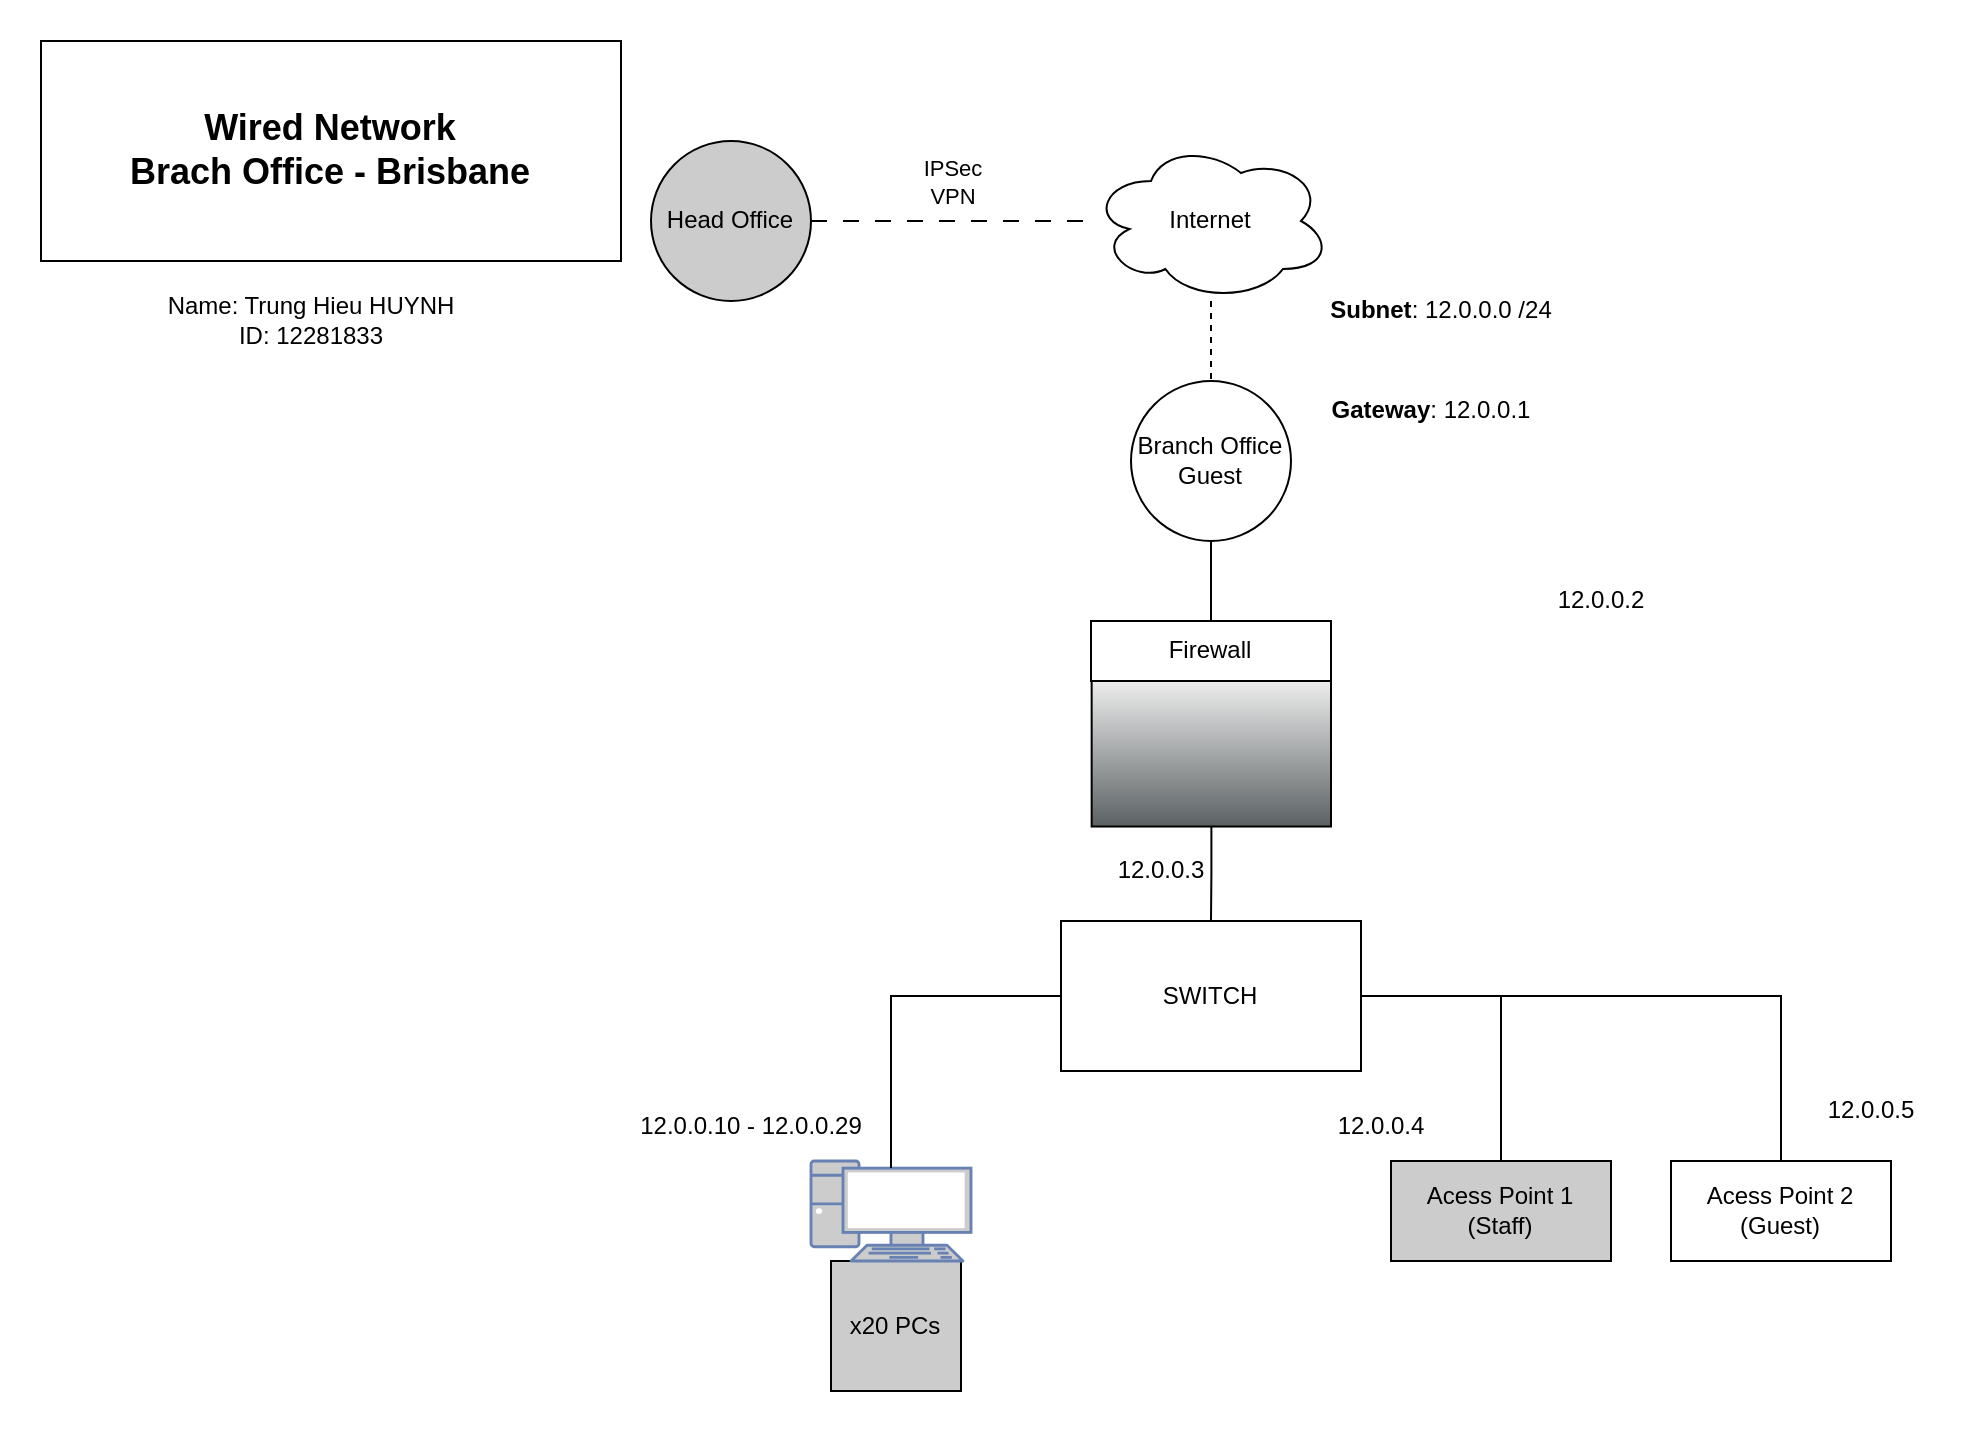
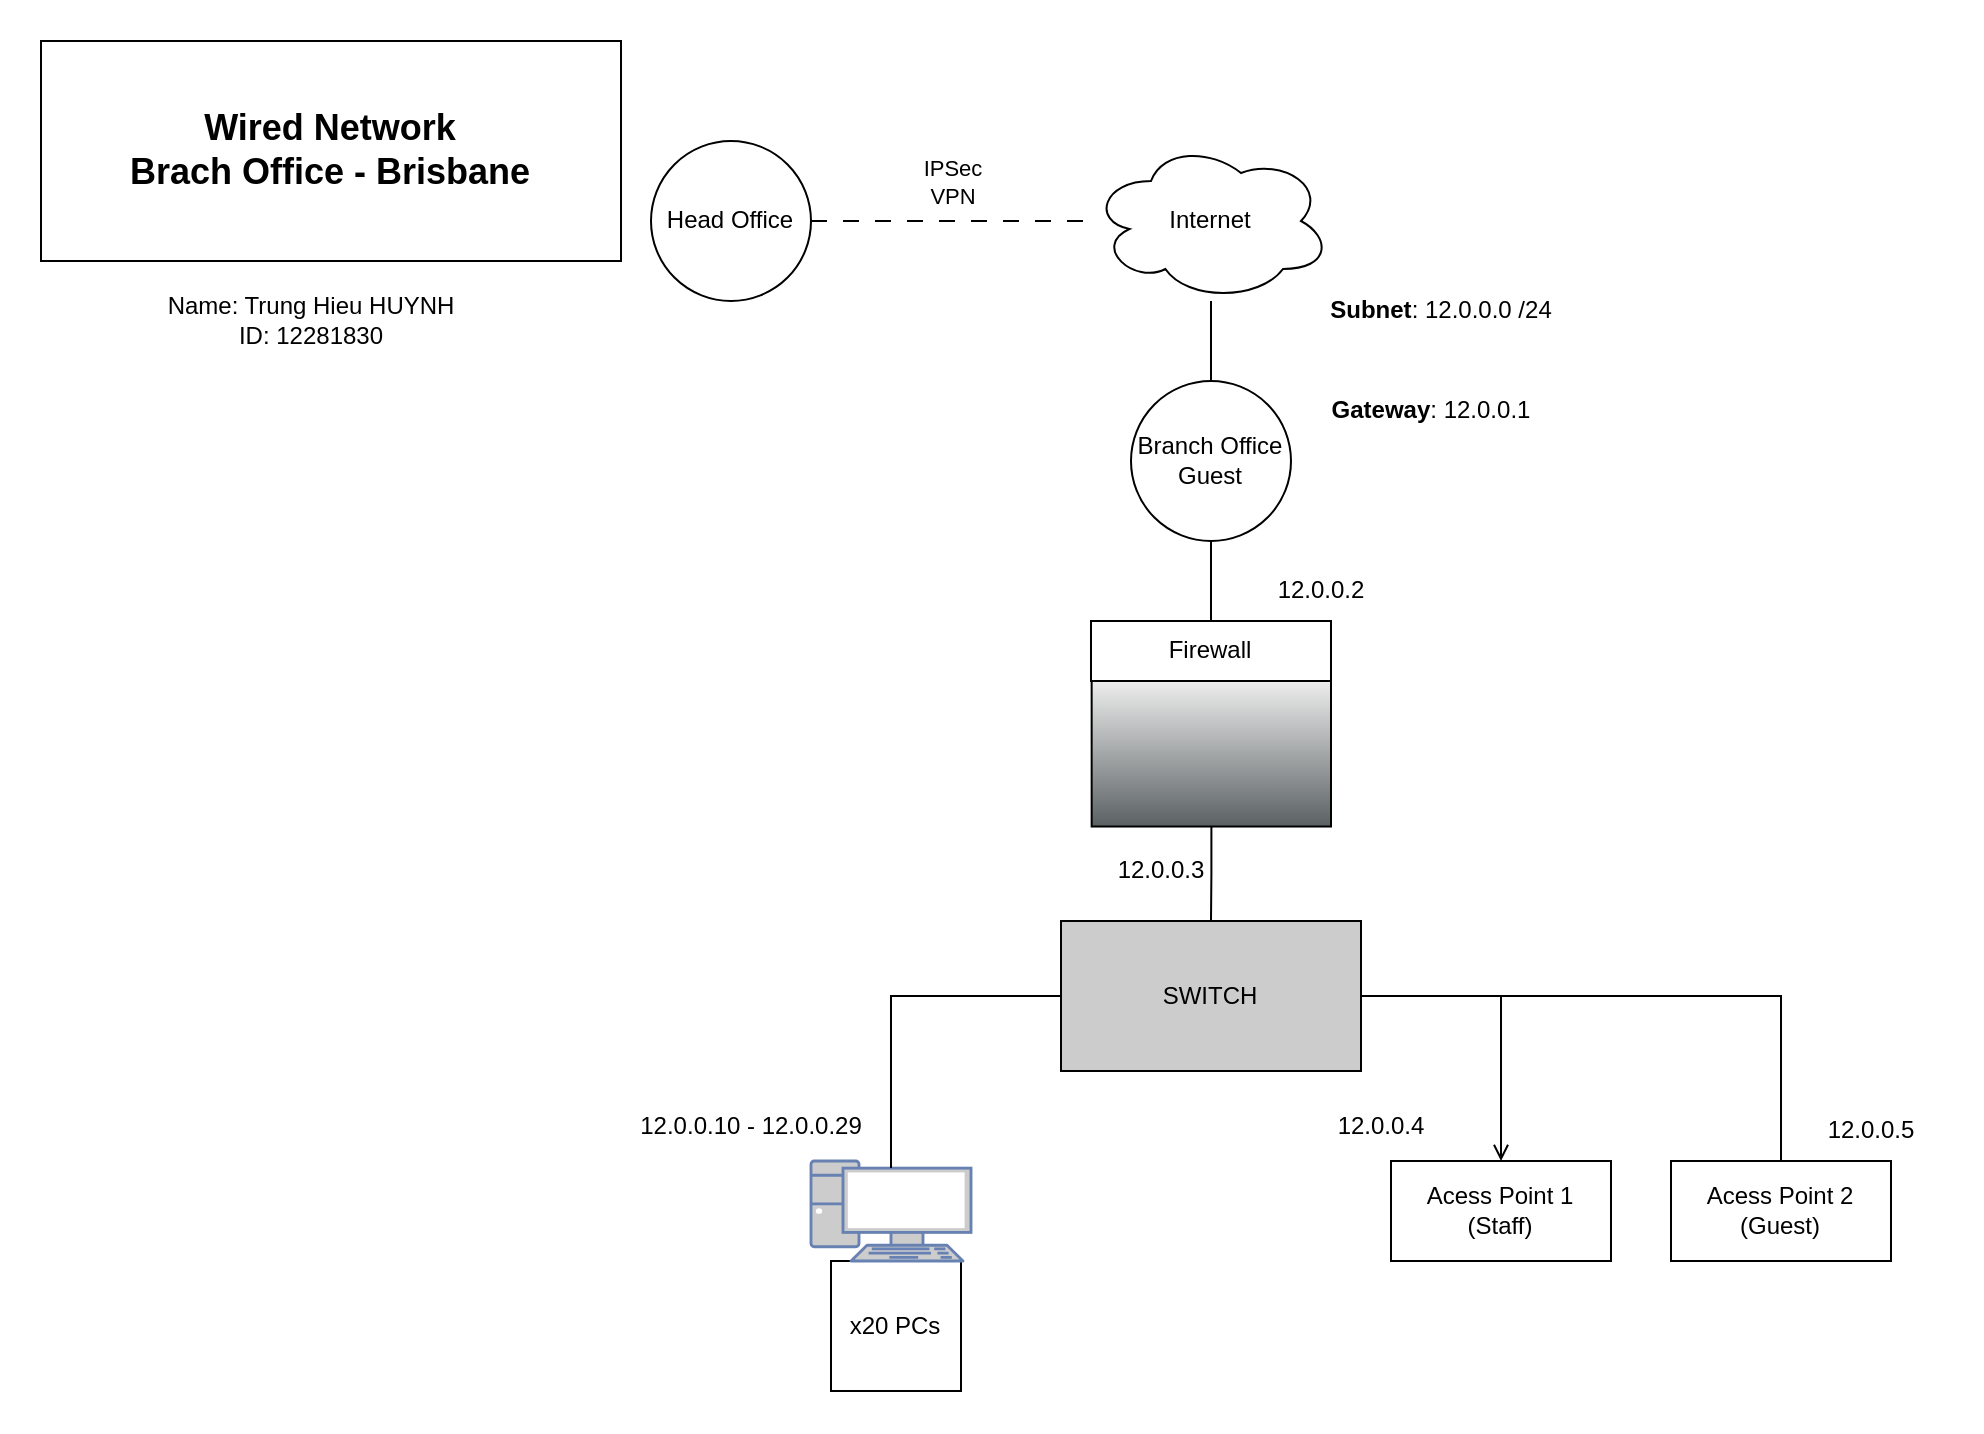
  <mxCell id="0" />
  <mxCell id="1" parent="0" />
- <mxCell id="2" style="edgeStyle=orthogonalEdgeStyle;rounded=0;orthogonalLoop=1;jettySize=auto;html=1;entryX=0.5;entryY=0;entryDx=0;entryDy=0;endArrow=none;startFill=0;dashed=1;" parent="1" source="3" target="8" edge="1"><mxGeometry relative="1" as="geometry" /></mxCell>
+ <mxCell id="2" style="edgeStyle=orthogonalEdgeStyle;rounded=0;orthogonalLoop=1;jettySize=auto;html=1;entryX=0.5;entryY=0;entryDx=0;entryDy=0;endArrow=none;startFill=0;" parent="1" source="3" target="8" edge="1"><mxGeometry relative="1" as="geometry" /></mxCell>
  <mxCell id="3" value="Internet" style="ellipse;shape=cloud;whiteSpace=wrap;html=1;" parent="1" vertex="1"><mxGeometry x="545" y="70" width="120" height="80" as="geometry" /></mxCell>
  <mxCell id="4" style="edgeStyle=orthogonalEdgeStyle;rounded=0;orthogonalLoop=1;jettySize=auto;html=1;endArrow=none;startFill=0;dashed=1;dashPattern=8 8;" parent="1" source="6" target="3" edge="1"><mxGeometry relative="1" as="geometry" /></mxCell>
  <mxCell id="5" value="IPSec&lt;div&gt;VPN&lt;/div&gt;" style="edgeLabel;html=1;align=center;verticalAlign=middle;resizable=0;points=[];" parent="4" vertex="1" connectable="0"><mxGeometry x="0.194" y="1" relative="1" as="geometry"><mxPoint x="-14" y="-19" as="offset" /></mxGeometry></mxCell>
- <mxCell id="6" value="Head Office" style="ellipse;whiteSpace=wrap;html=1;aspect=fixed;fillColor=#cccccc;" parent="1" vertex="1"><mxGeometry x="325" y="70" width="80" height="80" as="geometry" /></mxCell>
+ <mxCell id="6" value="Head Office" style="ellipse;whiteSpace=wrap;html=1;aspect=fixed;" parent="1" vertex="1"><mxGeometry x="325" y="70" width="80" height="80" as="geometry" /></mxCell>
  <mxCell id="7" style="edgeStyle=orthogonalEdgeStyle;rounded=0;orthogonalLoop=1;jettySize=auto;html=1;entryX=0.5;entryY=0;entryDx=0;entryDy=0;endArrow=none;startFill=0;" parent="1" source="8" target="11" edge="1"><mxGeometry relative="1" as="geometry" /></mxCell>
  <mxCell id="8" value="Branch Office&lt;div&gt;Guest&lt;/div&gt;" style="ellipse;whiteSpace=wrap;html=1;aspect=fixed;" parent="1" vertex="1"><mxGeometry x="565" y="190" width="80" height="80" as="geometry" /></mxCell>
  <mxCell id="9" value="" style="group" parent="1" vertex="1" connectable="0"><mxGeometry x="545" y="310" width="120" height="102.76" as="geometry" /></mxCell>
  <mxCell id="10" value="" style="shape=mxgraph.networks2.icon;aspect=fixed;fillColor=#EDEDED;strokeColor=#000000;gradientColor=#5B6163;network2IconShadow=1;network2bgFillColor=none;network2Icon=mxgraph.networks2.firewall;network2IconXOffset=0.0;network2IconYOffset=0.0;network2IconW=1;network2IconH=0.608;" parent="9" vertex="1"><mxGeometry x="0.33" y="30" width="119.67" height="72.76" as="geometry" /></mxCell>
  <mxCell id="11" value="Firewall" style="rounded=0;whiteSpace=wrap;html=1;" parent="9" vertex="1"><mxGeometry width="120" height="30" as="geometry" /></mxCell>
- <mxCell id="12" style="edgeStyle=orthogonalEdgeStyle;rounded=0;orthogonalLoop=1;jettySize=auto;html=1;entryX=0.5;entryY=0;entryDx=0;entryDy=0;endArrow=none;startFill=0;" parent="1" source="14" target="19" edge="1"><mxGeometry relative="1" as="geometry" /></mxCell>
+ <mxCell id="12" style="edgeStyle=orthogonalEdgeStyle;rounded=0;orthogonalLoop=1;jettySize=auto;html=1;entryX=0.5;entryY=0;entryDx=0;entryDy=0;endArrow=open;startFill=0;" parent="1" source="14" target="19" edge="1"><mxGeometry relative="1" as="geometry" /></mxCell>
  <mxCell id="13" style="edgeStyle=orthogonalEdgeStyle;rounded=0;orthogonalLoop=1;jettySize=auto;html=1;endArrow=none;startFill=0;" edge="1" parent="1" source="14" target="29"><mxGeometry relative="1" as="geometry" /></mxCell>
- <mxCell id="14" value="SWITCH" style="rounded=0;whiteSpace=wrap;html=1;" parent="1" vertex="1"><mxGeometry x="530" y="460" width="150" height="75" as="geometry" /></mxCell>
+ <mxCell id="14" value="SWITCH" style="rounded=0;whiteSpace=wrap;html=1;fillColor=#cccccc;" parent="1" vertex="1"><mxGeometry x="530" y="460" width="150" height="75" as="geometry" /></mxCell>
  <mxCell id="15" style="edgeStyle=orthogonalEdgeStyle;rounded=0;orthogonalLoop=1;jettySize=auto;html=1;entryX=0.5;entryY=0;entryDx=0;entryDy=0;endArrow=none;startFill=0;" parent="1" source="10" target="14" edge="1"><mxGeometry relative="1" as="geometry" /></mxCell>
  <mxCell id="16" value="" style="group" parent="1" vertex="1" connectable="0"><mxGeometry x="405" y="580" width="80" height="115" as="geometry" /></mxCell>
- <mxCell id="17" value="x20 PCs" style="whiteSpace=wrap;html=1;aspect=fixed;fillColor=#cccccc;" parent="16" vertex="1"><mxGeometry x="10" y="50" width="65" height="65" as="geometry" /></mxCell>
+ <mxCell id="17" value="x20 PCs" style="whiteSpace=wrap;html=1;aspect=fixed;" parent="16" vertex="1"><mxGeometry x="10" y="50" width="65" height="65" as="geometry" /></mxCell>
  <mxCell id="18" value="" style="fontColor=#0066CC;verticalAlign=top;verticalLabelPosition=bottom;labelPosition=center;align=center;html=1;outlineConnect=0;fillColor=#CCCCCC;strokeColor=#6881B3;gradientColor=none;gradientDirection=north;strokeWidth=2;shape=mxgraph.networks.pc;" parent="16" vertex="1"><mxGeometry width="80" height="50" as="geometry" /></mxCell>
- <mxCell id="19" value="Acess Point 1&lt;div&gt;(Staff)&lt;/div&gt;" style="rounded=0;whiteSpace=wrap;html=1;fillColor=#cccccc;" parent="1" vertex="1"><mxGeometry x="695" y="580" width="110" height="50" as="geometry" /></mxCell>
+ <mxCell id="19" value="Acess Point 1&lt;div&gt;(Staff)&lt;/div&gt;" style="rounded=0;whiteSpace=wrap;html=1;" parent="1" vertex="1"><mxGeometry x="695" y="580" width="110" height="50" as="geometry" /></mxCell>
  <mxCell id="20" value="&lt;b&gt;Subnet&lt;/b&gt;: 12.0.0.0 /24" style="text;html=1;align=center;verticalAlign=middle;resizable=0;points=[];autosize=1;strokeColor=none;fillColor=none;" parent="1" vertex="1"><mxGeometry x="655" y="140" width="130" height="30" as="geometry" /></mxCell>
  <mxCell id="21" value="&lt;b&gt;Gateway&lt;/b&gt;: 12.0.0.1" style="text;html=1;align=center;verticalAlign=middle;resizable=0;points=[];autosize=1;strokeColor=none;fillColor=none;" parent="1" vertex="1"><mxGeometry x="655" y="190" width="120" height="30" as="geometry" /></mxCell>
  <mxCell id="22" style="edgeStyle=orthogonalEdgeStyle;rounded=0;orthogonalLoop=1;jettySize=auto;html=1;entryX=0.5;entryY=0.07;entryDx=0;entryDy=0;entryPerimeter=0;endArrow=none;startFill=0;" parent="1" source="14" target="18" edge="1"><mxGeometry relative="1" as="geometry" /></mxCell>
  <mxCell id="23" value="12.0.0.3" style="text;html=1;align=center;verticalAlign=middle;resizable=0;points=[];autosize=1;strokeColor=none;fillColor=none;" parent="1" vertex="1"><mxGeometry x="545" y="420" width="70" height="30" as="geometry" /></mxCell>
  <mxCell id="24" value="12.0.0.4" style="text;html=1;align=center;verticalAlign=middle;resizable=0;points=[];autosize=1;strokeColor=none;fillColor=none;" parent="1" vertex="1"><mxGeometry x="655" y="548" width="70" height="30" as="geometry" /></mxCell>
  <mxCell id="25" value="12.0.0.10 - 12.0.0.29" style="text;html=1;align=center;verticalAlign=middle;resizable=0;points=[];autosize=1;strokeColor=none;fillColor=none;" parent="1" vertex="1"><mxGeometry x="310" y="548" width="130" height="30" as="geometry" /></mxCell>
  <mxCell id="26" value="&lt;b&gt;&lt;font style=&quot;font-size: 18px;&quot;&gt;Wired Network&lt;/font&gt;&lt;/b&gt;&lt;div&gt;&lt;b&gt;&lt;font style=&quot;font-size: 18px;&quot;&gt;Brach Office - Brisbane&lt;/font&gt;&lt;/b&gt;&lt;/div&gt;" style="text;html=1;align=center;verticalAlign=middle;whiteSpace=wrap;rounded=0;strokeColor=default;fillColor=none;" parent="1" vertex="1"><mxGeometry x="20" y="20" width="290" height="110" as="geometry" /></mxCell>
- <mxCell id="27" value="&lt;div&gt;Name: Trung Hieu HUYNH&lt;/div&gt;&lt;div&gt;ID: 12281833&lt;/div&gt;" style="text;html=1;align=center;verticalAlign=middle;resizable=0;points=[];autosize=1;strokeColor=none;fillColor=none;" parent="1" vertex="1"><mxGeometry x="70" y="140" width="170" height="40" as="geometry" /></mxCell>
- <mxCell id="28" value="12.0.0.2" style="text;html=1;align=center;verticalAlign=middle;resizable=0;points=[];autosize=1;strokeColor=none;fillColor=none;" parent="1" vertex="1"><mxGeometry x="765" y="285" width="70" height="30" as="geometry" /></mxCell>
+ <mxCell id="27" value="&lt;div&gt;Name: Trung Hieu HUYNH&lt;/div&gt;&lt;div&gt;ID: 12281830&lt;/div&gt;" style="text;html=1;align=center;verticalAlign=middle;resizable=0;points=[];autosize=1;strokeColor=none;fillColor=none;" parent="1" vertex="1"><mxGeometry x="70" y="140" width="170" height="40" as="geometry" /></mxCell>
+ <mxCell id="28" value="12.0.0.2" style="text;html=1;align=center;verticalAlign=middle;resizable=0;points=[];autosize=1;strokeColor=none;fillColor=none;" parent="1" vertex="1"><mxGeometry x="625" y="280" width="70" height="30" as="geometry" /></mxCell>
  <mxCell id="29" value="Acess Point 2&lt;div&gt;(Guest)&lt;/div&gt;" style="rounded=0;whiteSpace=wrap;html=1;" vertex="1" parent="1"><mxGeometry x="835" y="580" width="110" height="50" as="geometry" /></mxCell>
- <mxCell id="30" value="12.0.0.5" style="text;html=1;align=center;verticalAlign=middle;resizable=0;points=[];autosize=1;strokeColor=none;fillColor=none;" vertex="1" parent="1"><mxGeometry x="900" y="540" width="70" height="30" as="geometry" /></mxCell>
+ <mxCell id="30" value="12.0.0.5" style="text;html=1;align=center;verticalAlign=middle;resizable=0;points=[];autosize=1;strokeColor=none;fillColor=none;" vertex="1" parent="1"><mxGeometry x="900" y="550" width="70" height="30" as="geometry" /></mxCell>
